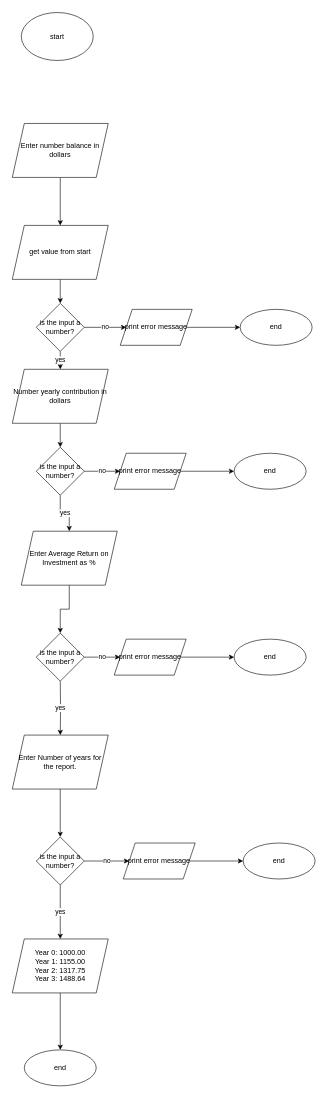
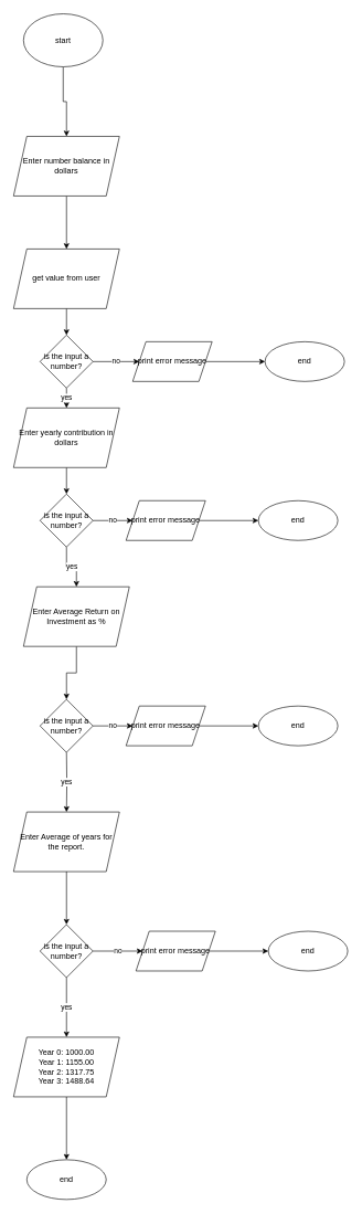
  <mxCell id="0" />
  <mxCell id="1" parent="0" />
+ <mxCell id="2" value="" style="edgeStyle=orthogonalEdgeStyle;rounded=0;orthogonalLoop=1;jettySize=auto;html=1;" parent="1" source="3" target="5" edge="1"><mxGeometry relative="1" as="geometry" /></mxCell>
  <mxCell id="3" value="start" style="ellipse;whiteSpace=wrap;html=1;" parent="1" vertex="1"><mxGeometry x="35" y="20" width="120" height="80" as="geometry" /></mxCell>
  <mxCell id="4" value="" style="edgeStyle=orthogonalEdgeStyle;rounded=0;orthogonalLoop=1;jettySize=auto;html=1;" parent="1" source="5" target="7" edge="1"><mxGeometry relative="1" as="geometry" /></mxCell>
  <mxCell id="5" value="Enter number balance in dollars" style="shape=parallelogram;perimeter=parallelogramPerimeter;whiteSpace=wrap;html=1;fixedSize=1;" parent="1" vertex="1"><mxGeometry x="20" y="205" width="160" height="90" as="geometry" /></mxCell>
  <mxCell id="6" value="" style="edgeStyle=orthogonalEdgeStyle;rounded=0;orthogonalLoop=1;jettySize=auto;html=1;" edge="1" parent="1" source="7" target="21"><mxGeometry relative="1" as="geometry" /></mxCell>
- <mxCell id="7" value="get value from start" style="shape=parallelogram;perimeter=parallelogramPerimeter;whiteSpace=wrap;html=1;fixedSize=1;" parent="1" vertex="1"><mxGeometry x="20" y="375" width="160" height="90" as="geometry" /></mxCell>
+ <mxCell id="7" value="get value from user" style="shape=parallelogram;perimeter=parallelogramPerimeter;whiteSpace=wrap;html=1;fixedSize=1;" parent="1" vertex="1"><mxGeometry x="20" y="375" width="160" height="90" as="geometry" /></mxCell>
  <mxCell id="8" value="" style="edgeStyle=orthogonalEdgeStyle;rounded=0;orthogonalLoop=1;jettySize=auto;html=1;" edge="1" parent="1" source="9" target="27"><mxGeometry relative="1" as="geometry" /></mxCell>
- <mxCell id="9" value="Number yearly contribution in dollars" style="shape=parallelogram;perimeter=parallelogramPerimeter;whiteSpace=wrap;html=1;fixedSize=1;" parent="1" vertex="1"><mxGeometry x="20" y="615" width="160" height="90" as="geometry" /></mxCell>
+ <mxCell id="9" value="Enter yearly contribution in dollars" style="shape=parallelogram;perimeter=parallelogramPerimeter;whiteSpace=wrap;html=1;fixedSize=1;" parent="1" vertex="1"><mxGeometry x="20" y="615" width="160" height="90" as="geometry" /></mxCell>
  <mxCell id="10" value="" style="edgeStyle=orthogonalEdgeStyle;rounded=0;orthogonalLoop=1;jettySize=auto;html=1;entryX=0.5;entryY=0;entryDx=0;entryDy=0;" parent="1" source="11" target="32" edge="1"><mxGeometry relative="1" as="geometry"><mxPoint x="100" y="1045" as="targetPoint" /></mxGeometry></mxCell>
  <mxCell id="11" value="Enter Average Return on Investment as %" style="shape=parallelogram;perimeter=parallelogramPerimeter;whiteSpace=wrap;html=1;fixedSize=1;" parent="1" vertex="1"><mxGeometry x="35" y="885" width="160" height="90" as="geometry" /></mxCell>
  <mxCell id="12" value="yes" style="edgeStyle=orthogonalEdgeStyle;rounded=0;orthogonalLoop=1;jettySize=auto;html=1;" parent="1" target="14" edge="1"><mxGeometry relative="1" as="geometry"><mxPoint x="100" y="1135" as="sourcePoint" /></mxGeometry></mxCell>
  <mxCell id="13" value="" style="edgeStyle=orthogonalEdgeStyle;rounded=0;orthogonalLoop=1;jettySize=auto;html=1;entryX=0.5;entryY=0;entryDx=0;entryDy=0;" parent="1" source="14" target="37" edge="1"><mxGeometry relative="1" as="geometry"><mxPoint x="100" y="1395" as="targetPoint" /></mxGeometry></mxCell>
- <mxCell id="14" value="Enter Number of years for the report." style="shape=parallelogram;perimeter=parallelogramPerimeter;whiteSpace=wrap;html=1;fixedSize=1;" parent="1" vertex="1"><mxGeometry x="20" y="1225" width="160" height="90" as="geometry" /></mxCell>
+ <mxCell id="14" value="Enter Average of years for the report." style="shape=parallelogram;perimeter=parallelogramPerimeter;whiteSpace=wrap;html=1;fixedSize=1;" parent="1" vertex="1"><mxGeometry x="20" y="1225" width="160" height="90" as="geometry" /></mxCell>
  <mxCell id="15" value="yes" style="edgeStyle=orthogonalEdgeStyle;rounded=0;orthogonalLoop=1;jettySize=auto;html=1;exitX=0.5;exitY=1;exitDx=0;exitDy=0;" parent="1" source="37" target="17" edge="1"><mxGeometry relative="1" as="geometry"><mxPoint x="100" y="1485" as="sourcePoint" /></mxGeometry></mxCell>
  <mxCell id="16" value="" style="edgeStyle=orthogonalEdgeStyle;rounded=0;orthogonalLoop=1;jettySize=auto;html=1;" parent="1" source="17" target="18" edge="1"><mxGeometry relative="1" as="geometry" /></mxCell>
  <mxCell id="17" value="&lt;div&gt;Year 0: 1000.00&lt;/div&gt;&lt;div&gt;&lt;span&gt;     &lt;/span&gt;Year 1: 1155.00&lt;/div&gt;&lt;div&gt;&lt;span&gt;     &lt;/span&gt;Year 2: 1317.75&lt;/div&gt;&lt;div&gt;&lt;span&gt;     &lt;/span&gt;Year 3: 1488.64&lt;/div&gt;" style="shape=parallelogram;perimeter=parallelogramPerimeter;whiteSpace=wrap;html=1;fixedSize=1;" parent="1" vertex="1"><mxGeometry x="20" y="1565" width="160" height="90" as="geometry" /></mxCell>
  <mxCell id="18" value="end" style="ellipse;whiteSpace=wrap;html=1;" parent="1" vertex="1"><mxGeometry x="40" y="1750" width="120" height="60" as="geometry" /></mxCell>
  <mxCell id="19" value="no" style="edgeStyle=orthogonalEdgeStyle;rounded=0;orthogonalLoop=1;jettySize=auto;html=1;" edge="1" parent="1" source="21" target="23"><mxGeometry relative="1" as="geometry" /></mxCell>
  <mxCell id="20" value="yes" style="edgeStyle=orthogonalEdgeStyle;rounded=0;orthogonalLoop=1;jettySize=auto;html=1;exitX=0.5;exitY=1;exitDx=0;exitDy=0;entryX=0.5;entryY=0;entryDx=0;entryDy=0;" edge="1" parent="1" source="21" target="9"><mxGeometry relative="1" as="geometry" /></mxCell>
  <mxCell id="21" value="is the input a number?" style="rhombus;whiteSpace=wrap;html=1;" vertex="1" parent="1"><mxGeometry x="60" y="505" width="80" height="80" as="geometry" /></mxCell>
  <mxCell id="22" value="" style="edgeStyle=orthogonalEdgeStyle;rounded=0;orthogonalLoop=1;jettySize=auto;html=1;" edge="1" parent="1" source="23" target="24"><mxGeometry relative="1" as="geometry" /></mxCell>
  <mxCell id="23" value="print error message" style="shape=parallelogram;perimeter=parallelogramPerimeter;whiteSpace=wrap;html=1;fixedSize=1;" vertex="1" parent="1"><mxGeometry x="200" y="515" width="120" height="60" as="geometry" /></mxCell>
  <mxCell id="24" value="end" style="ellipse;whiteSpace=wrap;html=1;" vertex="1" parent="1"><mxGeometry x="400" y="515" width="120" height="60" as="geometry" /></mxCell>
  <mxCell id="25" value="no" style="edgeStyle=orthogonalEdgeStyle;rounded=0;orthogonalLoop=1;jettySize=auto;html=1;exitX=1;exitY=0.5;exitDx=0;exitDy=0;" edge="1" parent="1" source="27"><mxGeometry relative="1" as="geometry"><mxPoint x="200" y="785" as="targetPoint" /><mxPoint as="offset" /></mxGeometry></mxCell>
  <mxCell id="26" value="yes" style="edgeStyle=orthogonalEdgeStyle;rounded=0;orthogonalLoop=1;jettySize=auto;html=1;" edge="1" parent="1" source="27" target="11"><mxGeometry relative="1" as="geometry" /></mxCell>
  <mxCell id="27" value="is the input a number?" style="rhombus;whiteSpace=wrap;html=1;" vertex="1" parent="1"><mxGeometry x="60" y="745" width="80" height="80" as="geometry" /></mxCell>
  <mxCell id="28" value="" style="edgeStyle=orthogonalEdgeStyle;rounded=0;orthogonalLoop=1;jettySize=auto;html=1;" edge="1" parent="1" source="29" target="30"><mxGeometry relative="1" as="geometry" /></mxCell>
  <mxCell id="29" value="print error message" style="shape=parallelogram;perimeter=parallelogramPerimeter;whiteSpace=wrap;html=1;fixedSize=1;" vertex="1" parent="1"><mxGeometry x="190" y="755" width="120" height="60" as="geometry" /></mxCell>
  <mxCell id="30" value="end" style="ellipse;whiteSpace=wrap;html=1;" vertex="1" parent="1"><mxGeometry x="390" y="755" width="120" height="60" as="geometry" /></mxCell>
  <mxCell id="31" value="no" style="edgeStyle=orthogonalEdgeStyle;rounded=0;orthogonalLoop=1;jettySize=auto;html=1;" edge="1" parent="1" source="32" target="34"><mxGeometry relative="1" as="geometry" /></mxCell>
  <mxCell id="32" value="is the input a number?" style="rhombus;whiteSpace=wrap;html=1;" vertex="1" parent="1"><mxGeometry x="60" y="1055" width="80" height="80" as="geometry" /></mxCell>
  <mxCell id="33" value="" style="edgeStyle=orthogonalEdgeStyle;rounded=0;orthogonalLoop=1;jettySize=auto;html=1;" edge="1" parent="1" source="34" target="35"><mxGeometry relative="1" as="geometry" /></mxCell>
  <mxCell id="34" value="print error message" style="shape=parallelogram;perimeter=parallelogramPerimeter;whiteSpace=wrap;html=1;fixedSize=1;" vertex="1" parent="1"><mxGeometry x="190" y="1065" width="120" height="60" as="geometry" /></mxCell>
  <mxCell id="35" value="end" style="ellipse;whiteSpace=wrap;html=1;" vertex="1" parent="1"><mxGeometry x="390" y="1065" width="120" height="60" as="geometry" /></mxCell>
  <mxCell id="36" value="no" style="edgeStyle=orthogonalEdgeStyle;rounded=0;orthogonalLoop=1;jettySize=auto;html=1;entryX=0;entryY=0.5;entryDx=0;entryDy=0;" edge="1" parent="1" source="37" target="39"><mxGeometry relative="1" as="geometry"><mxPoint x="210" y="1435" as="targetPoint" /></mxGeometry></mxCell>
  <mxCell id="37" value="is the input a number?" style="rhombus;whiteSpace=wrap;html=1;" vertex="1" parent="1"><mxGeometry x="60" y="1395" width="80" height="80" as="geometry" /></mxCell>
  <mxCell id="38" value="" style="edgeStyle=orthogonalEdgeStyle;rounded=0;orthogonalLoop=1;jettySize=auto;html=1;" edge="1" parent="1" source="39" target="40"><mxGeometry relative="1" as="geometry" /></mxCell>
  <mxCell id="39" value="print error message" style="shape=parallelogram;perimeter=parallelogramPerimeter;whiteSpace=wrap;html=1;fixedSize=1;" vertex="1" parent="1"><mxGeometry x="205" y="1405" width="120" height="60" as="geometry" /></mxCell>
  <mxCell id="40" value="end" style="ellipse;whiteSpace=wrap;html=1;" vertex="1" parent="1"><mxGeometry x="405" y="1405" width="120" height="60" as="geometry" /></mxCell>
